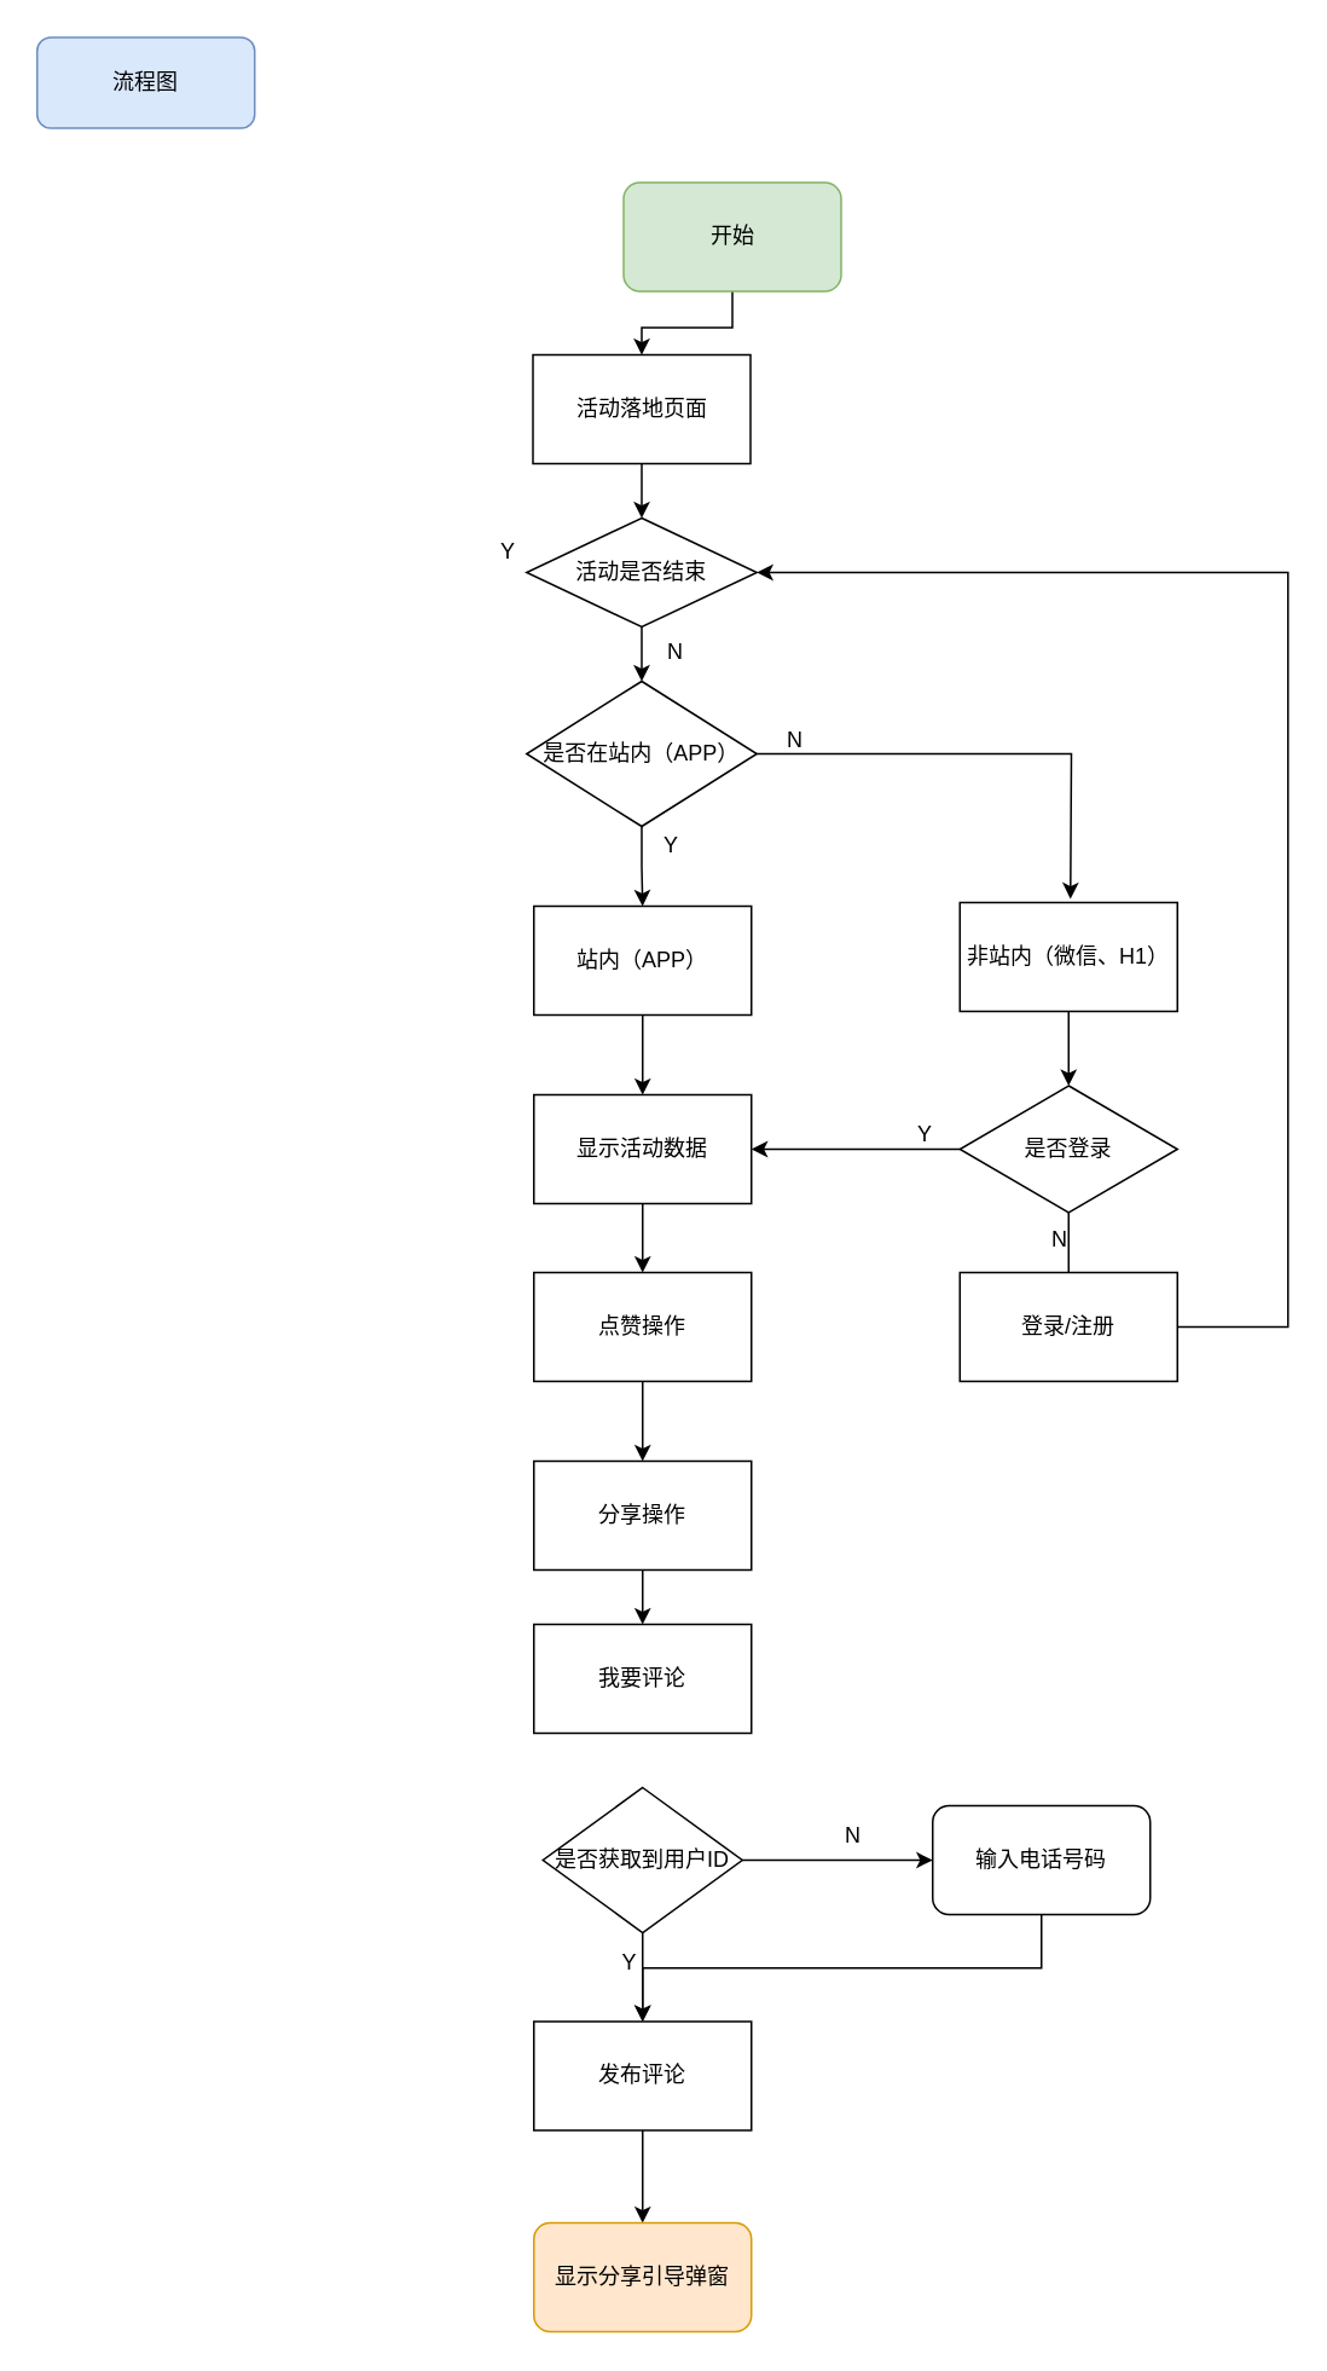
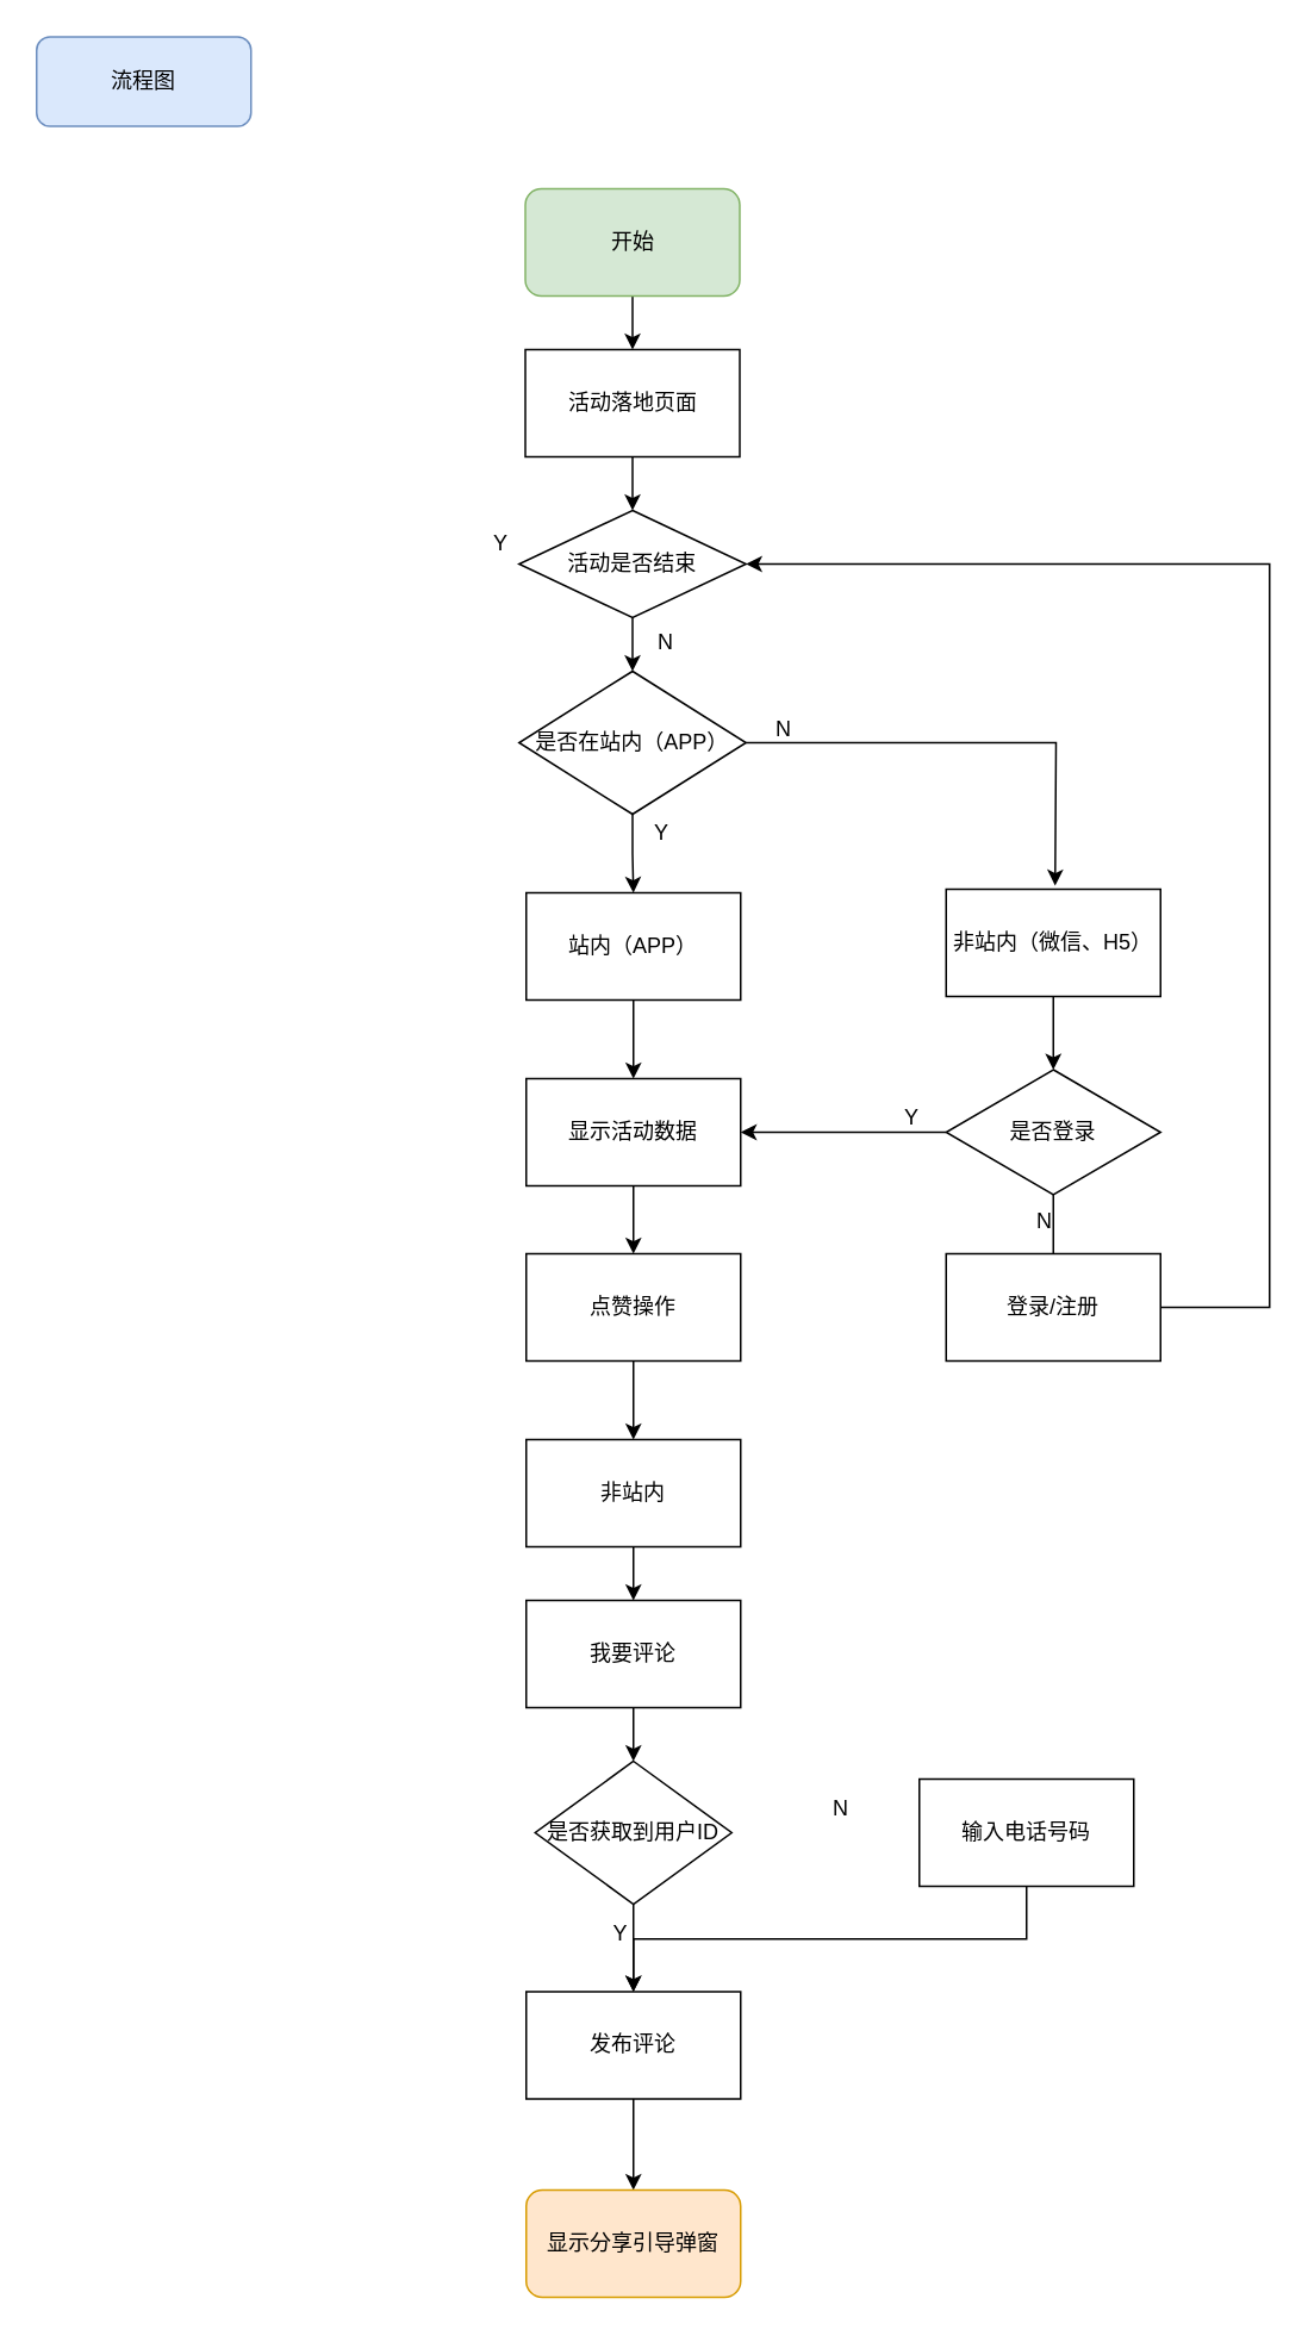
  <mxCell id="0" />
  <mxCell id="1" parent="0" />
  <mxCell id="2" value="流程图" style="rounded=1;whiteSpace=wrap;html=1;fillColor=#dae8fc;strokeColor=#6c8ebf;" parent="1" vertex="1"><mxGeometry x="20" y="20" width="120" height="50" as="geometry" /></mxCell>
  <mxCell id="3" value="" style="edgeStyle=orthogonalEdgeStyle;rounded=0;orthogonalLoop=1;jettySize=auto;html=1;" parent="1" source="4" target="6" edge="1"><mxGeometry relative="1" as="geometry" /></mxCell>
- <mxCell id="4" value="开始" style="rounded=1;whiteSpace=wrap;html=1;fillColor=#d5e8d4;strokeColor=#82b366;" parent="1" vertex="1"><mxGeometry x="343.5" y="100" width="120" height="60" as="geometry" /></mxCell>
+ <mxCell id="4" value="开始" style="rounded=1;whiteSpace=wrap;html=1;fillColor=#d5e8d4;strokeColor=#82b366;" parent="1" vertex="1"><mxGeometry x="293.5" y="105" width="120" height="60" as="geometry" /></mxCell>
  <mxCell id="5" value="" style="edgeStyle=orthogonalEdgeStyle;rounded=0;orthogonalLoop=1;jettySize=auto;html=1;" parent="1" source="6" target="8" edge="1"><mxGeometry relative="1" as="geometry" /></mxCell>
  <mxCell id="6" value="活动落地页面" style="rounded=0;whiteSpace=wrap;html=1;" parent="1" vertex="1"><mxGeometry x="293.5" y="195" width="120" height="60" as="geometry" /></mxCell>
  <mxCell id="7" value="" style="edgeStyle=orthogonalEdgeStyle;rounded=0;orthogonalLoop=1;jettySize=auto;html=1;" parent="1" source="8" target="11" edge="1"><mxGeometry relative="1" as="geometry" /></mxCell>
  <mxCell id="8" value="活动是否结束" style="rhombus;whiteSpace=wrap;html=1;" parent="1" vertex="1"><mxGeometry x="290" y="285" width="127" height="60" as="geometry" /></mxCell>
  <mxCell id="9" value="" style="edgeStyle=orthogonalEdgeStyle;rounded=0;orthogonalLoop=1;jettySize=auto;html=1;" parent="1" source="11" target="13" edge="1"><mxGeometry relative="1" as="geometry" /></mxCell>
  <mxCell id="10" style="edgeStyle=orthogonalEdgeStyle;rounded=0;orthogonalLoop=1;jettySize=auto;html=1;" parent="1" source="11" edge="1"><mxGeometry relative="1" as="geometry"><mxPoint x="590" y="495" as="targetPoint" /></mxGeometry></mxCell>
  <mxCell id="11" value="是否在站内（APP）" style="rhombus;whiteSpace=wrap;html=1;" parent="1" vertex="1"><mxGeometry x="290" y="375" width="127" height="80" as="geometry" /></mxCell>
  <mxCell id="12" style="edgeStyle=orthogonalEdgeStyle;rounded=0;orthogonalLoop=1;jettySize=auto;html=1;" parent="1" source="13" target="20" edge="1"><mxGeometry relative="1" as="geometry" /></mxCell>
  <mxCell id="13" value="站内（APP）" style="rounded=0;whiteSpace=wrap;html=1;" parent="1" vertex="1"><mxGeometry x="294" y="499" width="120" height="60" as="geometry" /></mxCell>
  <mxCell id="14" style="edgeStyle=orthogonalEdgeStyle;rounded=0;orthogonalLoop=1;jettySize=auto;html=1;entryX=0.5;entryY=0;entryDx=0;entryDy=0;" parent="1" source="15" target="18" edge="1"><mxGeometry relative="1" as="geometry" /></mxCell>
- <mxCell id="15" value="非站内（微信、H1）" style="rounded=0;whiteSpace=wrap;html=1;" parent="1" vertex="1"><mxGeometry x="529" y="497" width="120" height="60" as="geometry" /></mxCell>
+ <mxCell id="15" value="非站内（微信、H5）" style="rounded=0;whiteSpace=wrap;html=1;" parent="1" vertex="1"><mxGeometry x="529" y="497" width="120" height="60" as="geometry" /></mxCell>
  <mxCell id="16" style="edgeStyle=orthogonalEdgeStyle;rounded=0;orthogonalLoop=1;jettySize=auto;html=1;exitX=0.5;exitY=1;exitDx=0;exitDy=0;entryX=0.5;entryY=0;entryDx=0;entryDy=0;endArrow=none;" edge="1" parent="1" source="18" target="38"><mxGeometry relative="1" as="geometry" /></mxCell>
  <mxCell id="17" style="edgeStyle=orthogonalEdgeStyle;rounded=0;orthogonalLoop=1;jettySize=auto;html=1;" edge="1" parent="1" source="18" target="20"><mxGeometry relative="1" as="geometry" /></mxCell>
  <mxCell id="18" value="是否登录" style="rhombus;whiteSpace=wrap;html=1;" parent="1" vertex="1"><mxGeometry x="529" y="598" width="120" height="70" as="geometry" /></mxCell>
  <mxCell id="19" value="" style="edgeStyle=orthogonalEdgeStyle;rounded=0;orthogonalLoop=1;jettySize=auto;html=1;" parent="1" source="20" target="22" edge="1"><mxGeometry relative="1" as="geometry" /></mxCell>
  <mxCell id="20" value="显示活动数据" style="rounded=0;whiteSpace=wrap;html=1;" parent="1" vertex="1"><mxGeometry x="294" y="603" width="120" height="60" as="geometry" /></mxCell>
  <mxCell id="21" style="edgeStyle=orthogonalEdgeStyle;rounded=0;orthogonalLoop=1;jettySize=auto;html=1;entryX=0.5;entryY=0;entryDx=0;entryDy=0;" parent="1" source="22" target="24" edge="1"><mxGeometry relative="1" as="geometry" /></mxCell>
  <mxCell id="22" value="点赞操作" style="rounded=0;whiteSpace=wrap;html=1;" parent="1" vertex="1"><mxGeometry x="294" y="701" width="120" height="60" as="geometry" /></mxCell>
  <mxCell id="23" value="" style="edgeStyle=orthogonalEdgeStyle;rounded=0;orthogonalLoop=1;jettySize=auto;html=1;" parent="1" source="24" target="26" edge="1"><mxGeometry relative="1" as="geometry" /></mxCell>
- <mxCell id="24" value="分享操作" style="rounded=0;whiteSpace=wrap;html=1;" parent="1" vertex="1"><mxGeometry x="294" y="805" width="120" height="60" as="geometry" /></mxCell>
+ <mxCell id="24" value="非站内" style="rounded=0;whiteSpace=wrap;html=1;" parent="1" vertex="1"><mxGeometry x="294" y="805" width="120" height="60" as="geometry" /></mxCell>
+ <mxCell id="25" value="" style="edgeStyle=orthogonalEdgeStyle;rounded=0;orthogonalLoop=1;jettySize=auto;html=1;" parent="1" source="26" target="29" edge="1"><mxGeometry relative="1" as="geometry" /></mxCell>
  <mxCell id="26" value="我要评论" style="rounded=0;whiteSpace=wrap;html=1;" parent="1" vertex="1"><mxGeometry x="294" y="895" width="120" height="60" as="geometry" /></mxCell>
  <mxCell id="27" value="" style="edgeStyle=orthogonalEdgeStyle;rounded=0;orthogonalLoop=1;jettySize=auto;html=1;" parent="1" source="29" target="33" edge="1"><mxGeometry relative="1" as="geometry" /></mxCell>
- <mxCell id="28" style="edgeStyle=orthogonalEdgeStyle;rounded=0;orthogonalLoop=1;jettySize=auto;html=1;" edge="1" parent="1" source="29" target="31"><mxGeometry relative="1" as="geometry" /></mxCell>
  <mxCell id="29" value="是否获取到用户ID" style="rhombus;whiteSpace=wrap;html=1;" parent="1" vertex="1"><mxGeometry x="299" y="985" width="110" height="80" as="geometry" /></mxCell>
  <mxCell id="30" style="edgeStyle=orthogonalEdgeStyle;rounded=0;orthogonalLoop=1;jettySize=auto;html=1;exitX=0.5;exitY=1;exitDx=0;exitDy=0;entryX=0.5;entryY=0;entryDx=0;entryDy=0;" edge="1" parent="1" source="31" target="33"><mxGeometry relative="1" as="geometry" /></mxCell>
- <mxCell id="31" value="输入电话号码" style="whiteSpace=wrap;html=1;rounded=1;" parent="1" vertex="1"><mxGeometry x="514" y="995" width="120" height="60" as="geometry" /></mxCell>
+ <mxCell id="31" value="输入电话号码" style="rounded=0;whiteSpace=wrap;html=1;" parent="1" vertex="1"><mxGeometry x="514" y="995" width="120" height="60" as="geometry" /></mxCell>
  <mxCell id="32" value="" style="edgeStyle=orthogonalEdgeStyle;rounded=0;orthogonalLoop=1;jettySize=auto;html=1;" parent="1" source="33" target="34" edge="1"><mxGeometry relative="1" as="geometry" /></mxCell>
  <mxCell id="33" value="发布评论" style="rounded=0;whiteSpace=wrap;html=1;" parent="1" vertex="1"><mxGeometry x="294" y="1114" width="120" height="60" as="geometry" /></mxCell>
  <mxCell id="34" value="显示分享引导弹窗" style="rounded=1;whiteSpace=wrap;html=1;fillColor=#ffe6cc;strokeColor=#d79b00;" parent="1" vertex="1"><mxGeometry x="294" y="1225" width="120" height="60" as="geometry" /></mxCell>
  <mxCell id="35" value="Y" style="text;html=1;resizable=0;points=[];autosize=1;align=left;verticalAlign=top;spacingTop=-4;" parent="1" vertex="1"><mxGeometry x="274" y="294" width="20" height="20" as="geometry" /></mxCell>
  <mxCell id="36" value="N" style="text;html=1;resizable=0;points=[];autosize=1;align=left;verticalAlign=top;spacingTop=-4;" parent="1" vertex="1"><mxGeometry x="366" y="349" width="20" height="20" as="geometry" /></mxCell>
  <mxCell id="37" style="edgeStyle=orthogonalEdgeStyle;rounded=0;orthogonalLoop=1;jettySize=auto;html=1;entryX=1;entryY=0.5;entryDx=0;entryDy=0;" edge="1" parent="1" source="38" target="8"><mxGeometry relative="1" as="geometry"><Array as="points"><mxPoint x="710" y="731" /><mxPoint x="710" y="315" /></Array></mxGeometry></mxCell>
  <mxCell id="38" value="登录/注册" style="rounded=0;whiteSpace=wrap;html=1;" parent="1" vertex="1"><mxGeometry x="529" y="701" width="120" height="60" as="geometry" /></mxCell>
  <mxCell id="39" value="N" style="text;html=1;resizable=0;points=[];autosize=1;align=left;verticalAlign=top;spacingTop=-4;" vertex="1" parent="1"><mxGeometry x="578" y="673" width="20" height="20" as="geometry" /></mxCell>
  <mxCell id="40" value="Y&lt;br&gt;&lt;br&gt;" style="text;html=1;resizable=0;points=[];autosize=1;align=left;verticalAlign=top;spacingTop=-4;" vertex="1" parent="1"><mxGeometry x="504" y="615" width="20" height="30" as="geometry" /></mxCell>
  <mxCell id="41" value="Y&lt;br&gt;&lt;br&gt;" style="text;html=1;resizable=0;points=[];autosize=1;align=left;verticalAlign=top;spacingTop=-4;" vertex="1" parent="1"><mxGeometry x="364" y="456" width="20" height="30" as="geometry" /></mxCell>
  <mxCell id="42" value="N" style="text;html=1;resizable=0;points=[];autosize=1;align=left;verticalAlign=top;spacingTop=-4;" vertex="1" parent="1"><mxGeometry x="432" y="398" width="20" height="20" as="geometry" /></mxCell>
  <mxCell id="43" value="N" style="text;html=1;resizable=0;points=[];autosize=1;align=left;verticalAlign=top;spacingTop=-4;" vertex="1" parent="1"><mxGeometry x="464" y="1002" width="20" height="20" as="geometry" /></mxCell>
  <mxCell id="44" value="Y&lt;br&gt;&lt;br&gt;" style="text;html=1;resizable=0;points=[];autosize=1;align=left;verticalAlign=top;spacingTop=-4;" vertex="1" parent="1"><mxGeometry x="341" y="1072" width="20" height="30" as="geometry" /></mxCell>
